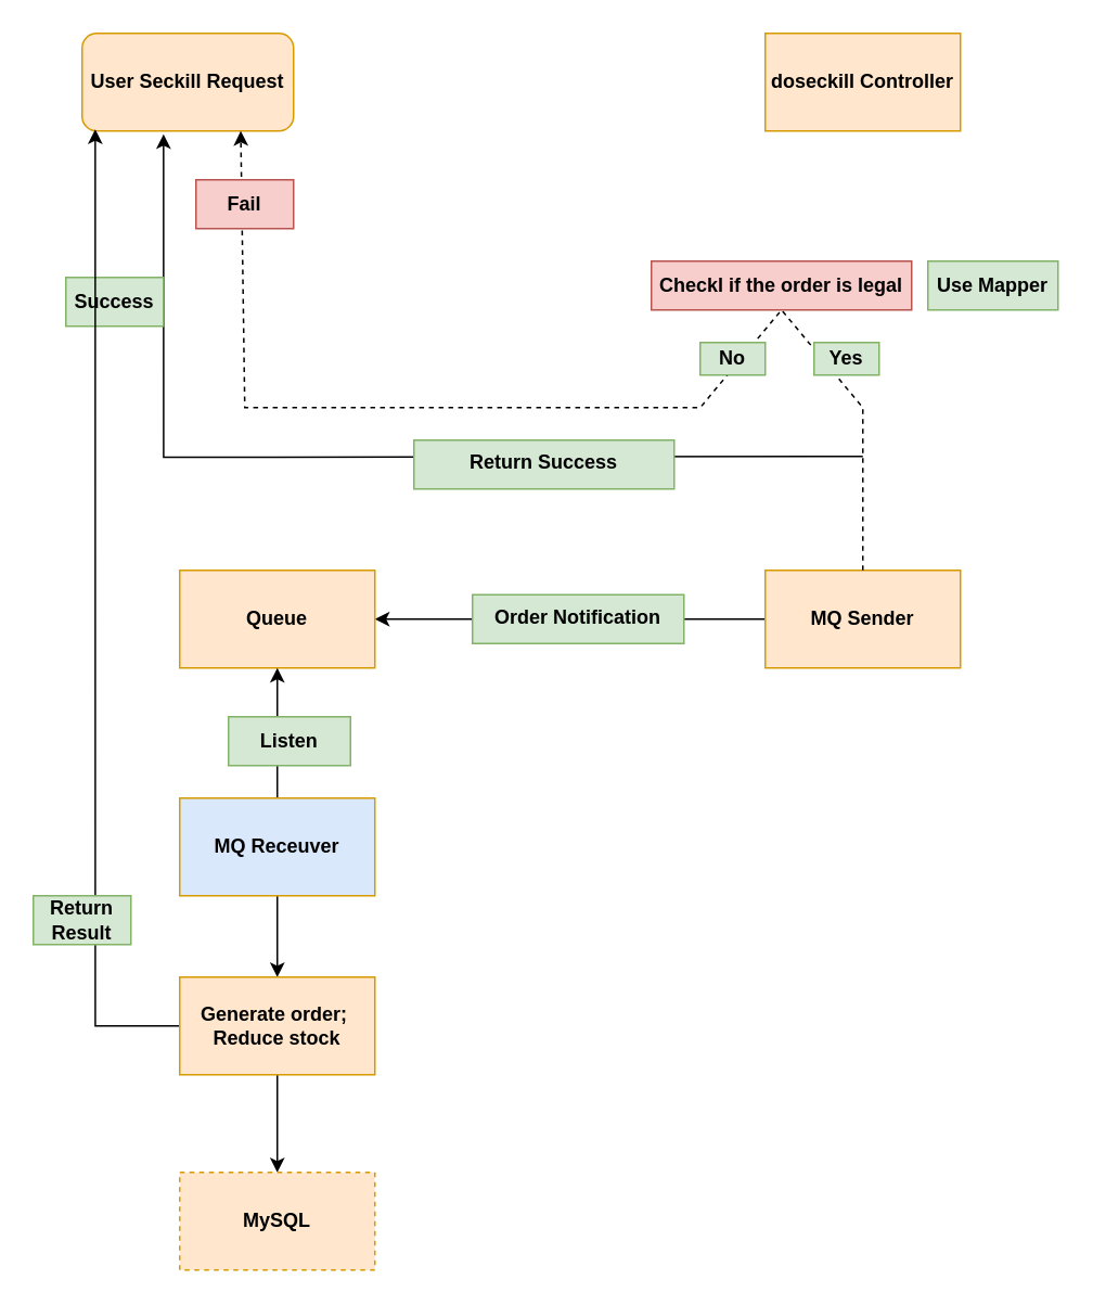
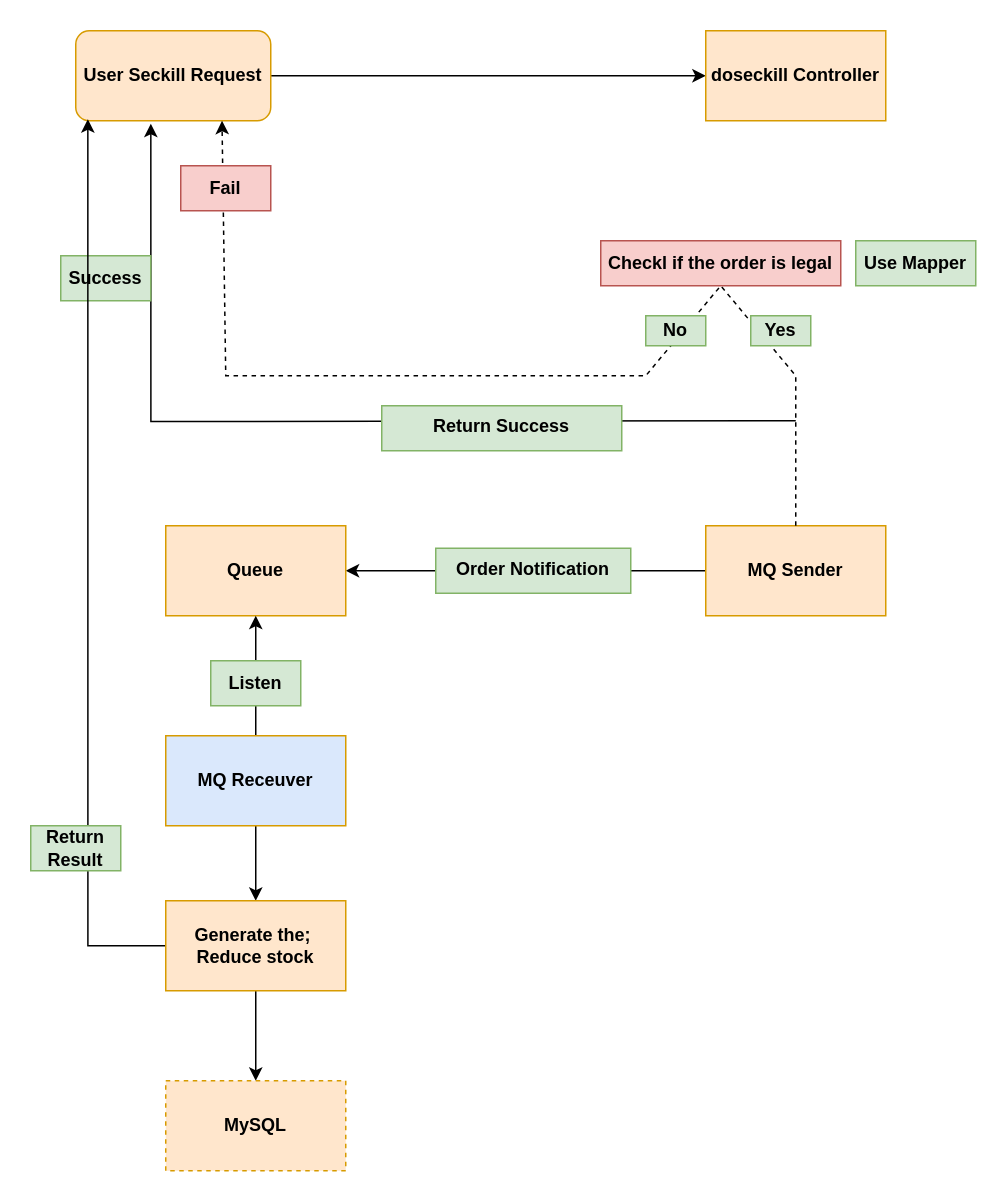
  <mxCell id="0" />
  <mxCell id="1" parent="0" />
+ <mxCell id="2" style="edgeStyle=orthogonalEdgeStyle;rounded=0;orthogonalLoop=1;jettySize=auto;html=1;exitX=1;exitY=0.5;exitDx=0;exitDy=0;" edge="1" parent="1" source="3" target="4"><mxGeometry relative="1" as="geometry" /></mxCell>
  <mxCell id="3" value="&lt;b&gt;User Seckill Request&lt;/b&gt;" style="whiteSpace=wrap;html=1;fillColor=#ffe6cc;strokeColor=#d79b00;rounded=1;" vertex="1" parent="1"><mxGeometry x="50" y="20" width="130" height="60" as="geometry" /></mxCell>
  <mxCell id="4" value="&lt;b&gt;doseckill Controller&lt;/b&gt;" style="rounded=0;whiteSpace=wrap;html=1;fillColor=#ffe6cc;strokeColor=#d79b00;" vertex="1" parent="1"><mxGeometry x="470" y="20" width="120" height="60" as="geometry" /></mxCell>
  <mxCell id="5" value="" style="edgeStyle=orthogonalEdgeStyle;rounded=0;orthogonalLoop=1;jettySize=auto;html=1;" edge="1" parent="1" source="6" target="16"><mxGeometry relative="1" as="geometry" /></mxCell>
  <mxCell id="6" value="&lt;b&gt;MQ Sender&lt;/b&gt;" style="rounded=0;whiteSpace=wrap;html=1;fillColor=#ffe6cc;strokeColor=#d79b00;" vertex="1" parent="1"><mxGeometry x="470" y="350" width="120" height="60" as="geometry" /></mxCell>
  <mxCell id="7" value="" style="endArrow=classic;html=1;rounded=0;exitX=0.5;exitY=0;exitDx=0;exitDy=0;entryX=0.75;entryY=1;entryDx=0;entryDy=0;dashed=1;" edge="1" parent="1" source="6" target="3"><mxGeometry width="50" height="50" relative="1" as="geometry"><mxPoint x="330" y="440" as="sourcePoint" /><mxPoint x="380" y="390" as="targetPoint" /><Array as="points"><mxPoint x="530" y="250" /><mxPoint x="480" y="190" /><mxPoint x="430" y="250" /><mxPoint x="150" y="250" /></Array></mxGeometry></mxCell>
  <mxCell id="8" value="&lt;b&gt;Checkl if the order is legal&lt;/b&gt;" style="rounded=0;whiteSpace=wrap;html=1;fillColor=#f8cecc;strokeColor=#b85450;" vertex="1" parent="1"><mxGeometry x="400" y="160" width="160" height="30" as="geometry" /></mxCell>
  <mxCell id="9" value="&lt;b&gt;No&lt;/b&gt;" style="text;html=1;strokeColor=#82b366;fillColor=#d5e8d4;align=center;verticalAlign=middle;whiteSpace=wrap;rounded=0;" vertex="1" parent="1"><mxGeometry x="430" y="210" width="40" height="20" as="geometry" /></mxCell>
  <mxCell id="10" value="&lt;b&gt;Yes&lt;/b&gt;" style="text;html=1;strokeColor=#82b366;fillColor=#d5e8d4;align=center;verticalAlign=middle;whiteSpace=wrap;rounded=0;" vertex="1" parent="1"><mxGeometry x="500" y="210" width="40" height="20" as="geometry" /></mxCell>
  <mxCell id="11" value="&lt;b&gt;Use Mapper&lt;/b&gt;" style="text;html=1;strokeColor=#82b366;fillColor=#d5e8d4;align=center;verticalAlign=middle;whiteSpace=wrap;rounded=0;" vertex="1" parent="1"><mxGeometry x="570" y="160" width="80" height="30" as="geometry" /></mxCell>
  <mxCell id="12" value="&lt;b&gt;Fail&lt;/b&gt;" style="text;html=1;strokeColor=#b85450;fillColor=#f8cecc;align=center;verticalAlign=middle;whiteSpace=wrap;rounded=0;" vertex="1" parent="1"><mxGeometry x="120" y="110" width="60" height="30" as="geometry" /></mxCell>
  <mxCell id="13" style="edgeStyle=orthogonalEdgeStyle;rounded=0;orthogonalLoop=1;jettySize=auto;html=1;entryX=0.385;entryY=1.033;entryDx=0;entryDy=0;entryPerimeter=0;" edge="1" parent="1" target="3"><mxGeometry relative="1" as="geometry"><mxPoint x="530" y="280" as="sourcePoint" /></mxGeometry></mxCell>
  <mxCell id="14" value="&lt;b&gt;Success&lt;/b&gt;" style="text;html=1;strokeColor=#82b366;fillColor=#d5e8d4;align=center;verticalAlign=middle;whiteSpace=wrap;rounded=0;" vertex="1" parent="1"><mxGeometry x="40" y="170" width="60" height="30" as="geometry" /></mxCell>
  <mxCell id="15" value="&lt;b&gt;Return Success&lt;/b&gt;" style="text;whiteSpace=wrap;html=1;fillColor=#d5e8d4;strokeColor=#82b366;align=center;" vertex="1" parent="1"><mxGeometry x="254" y="270" width="160" height="30" as="geometry" /></mxCell>
  <mxCell id="16" value="&lt;b&gt;Queue&lt;/b&gt;" style="rounded=0;whiteSpace=wrap;html=1;fillColor=#ffe6cc;strokeColor=#d79b00;" vertex="1" parent="1"><mxGeometry x="110" y="350" width="120" height="60" as="geometry" /></mxCell>
  <mxCell id="17" value="&lt;b&gt;Order Notification&lt;/b&gt;" style="text;whiteSpace=wrap;html=1;align=center;fillColor=#d5e8d4;strokeColor=#82b366;" vertex="1" parent="1"><mxGeometry x="290" y="365" width="130" height="30" as="geometry" /></mxCell>
  <mxCell id="18" style="edgeStyle=orthogonalEdgeStyle;rounded=0;orthogonalLoop=1;jettySize=auto;html=1;entryX=0.5;entryY=1;entryDx=0;entryDy=0;" edge="1" parent="1" source="20" target="16"><mxGeometry relative="1" as="geometry" /></mxCell>
  <mxCell id="19" style="edgeStyle=orthogonalEdgeStyle;rounded=0;orthogonalLoop=1;jettySize=auto;html=1;entryX=0.5;entryY=0;entryDx=0;entryDy=0;" edge="1" parent="1" source="20" target="24"><mxGeometry relative="1" as="geometry" /></mxCell>
  <mxCell id="20" value="&lt;b&gt;MQ Receuver&lt;/b&gt;" style="rounded=0;whiteSpace=wrap;html=1;fillColor=#dae8fc;strokeColor=#d79b00;" vertex="1" parent="1"><mxGeometry x="110" y="490" width="120" height="60" as="geometry" /></mxCell>
- <mxCell id="21" value="&lt;b&gt;Listen&lt;/b&gt;" style="text;html=1;strokeColor=#82b366;fillColor=#d5e8d4;align=center;verticalAlign=middle;whiteSpace=wrap;rounded=0;" vertex="1" parent="1"><mxGeometry x="140" y="440" width="75" height="30" as="geometry" /></mxCell>
+ <mxCell id="21" value="&lt;b&gt;Listen&lt;/b&gt;" style="text;html=1;strokeColor=#82b366;fillColor=#d5e8d4;align=center;verticalAlign=middle;whiteSpace=wrap;rounded=0;" vertex="1" parent="1"><mxGeometry x="140" y="440" width="60" height="30" as="geometry" /></mxCell>
  <mxCell id="22" style="edgeStyle=orthogonalEdgeStyle;rounded=0;orthogonalLoop=1;jettySize=auto;html=1;exitX=0;exitY=0.5;exitDx=0;exitDy=0;entryX=0.062;entryY=0.983;entryDx=0;entryDy=0;entryPerimeter=0;" edge="1" parent="1" source="24" target="3"><mxGeometry relative="1" as="geometry" /></mxCell>
  <mxCell id="23" style="edgeStyle=orthogonalEdgeStyle;rounded=0;orthogonalLoop=1;jettySize=auto;html=1;exitX=0.5;exitY=1;exitDx=0;exitDy=0;entryX=0.5;entryY=0;entryDx=0;entryDy=0;" edge="1" parent="1" source="24" target="26"><mxGeometry relative="1" as="geometry" /></mxCell>
- <mxCell id="24" value="&lt;b&gt;Generate order;&amp;nbsp;&lt;br&gt;Reduce stock&lt;/b&gt;" style="rounded=0;whiteSpace=wrap;html=1;fillColor=#ffe6cc;strokeColor=#d79b00;" vertex="1" parent="1"><mxGeometry x="110" y="600" width="120" height="60" as="geometry" /></mxCell>
+ <mxCell id="24" value="&lt;b&gt;Generate the;&amp;nbsp;&lt;br&gt;Reduce stock&lt;/b&gt;" style="rounded=0;whiteSpace=wrap;html=1;fillColor=#ffe6cc;strokeColor=#d79b00;" vertex="1" parent="1"><mxGeometry x="110" y="600" width="120" height="60" as="geometry" /></mxCell>
  <mxCell id="25" value="&lt;b&gt;Return Result&lt;/b&gt;" style="text;html=1;strokeColor=#82b366;fillColor=#d5e8d4;align=center;verticalAlign=middle;whiteSpace=wrap;rounded=0;" vertex="1" parent="1"><mxGeometry x="20" y="550" width="60" height="30" as="geometry" /></mxCell>
  <mxCell id="26" value="&lt;b&gt;MySQL&lt;/b&gt;" style="rounded=0;whiteSpace=wrap;html=1;fillColor=#ffe6cc;strokeColor=#d79b00;dashed=1;" vertex="1" parent="1"><mxGeometry x="110" y="720" width="120" height="60" as="geometry" /></mxCell>
